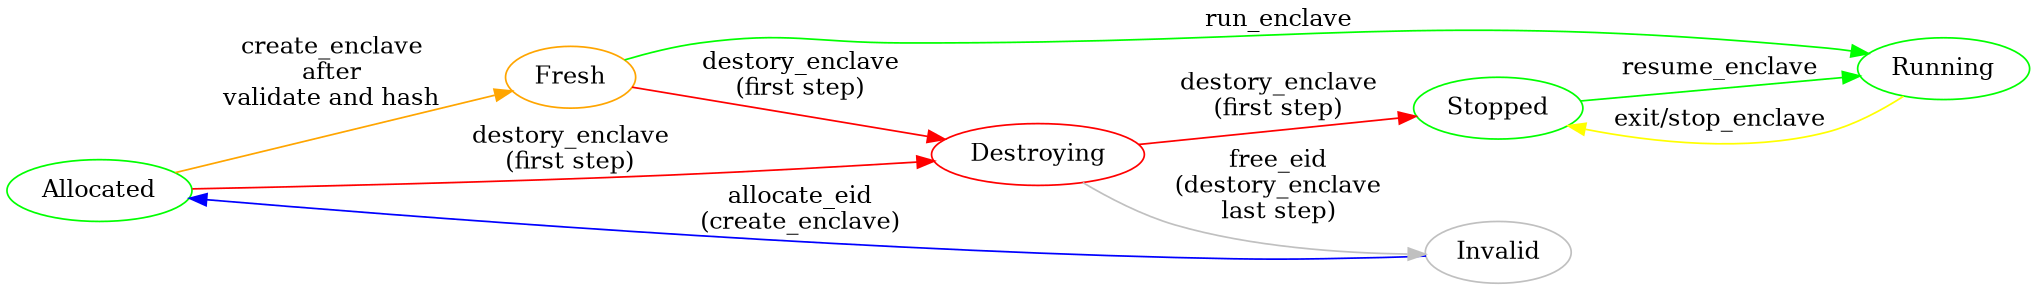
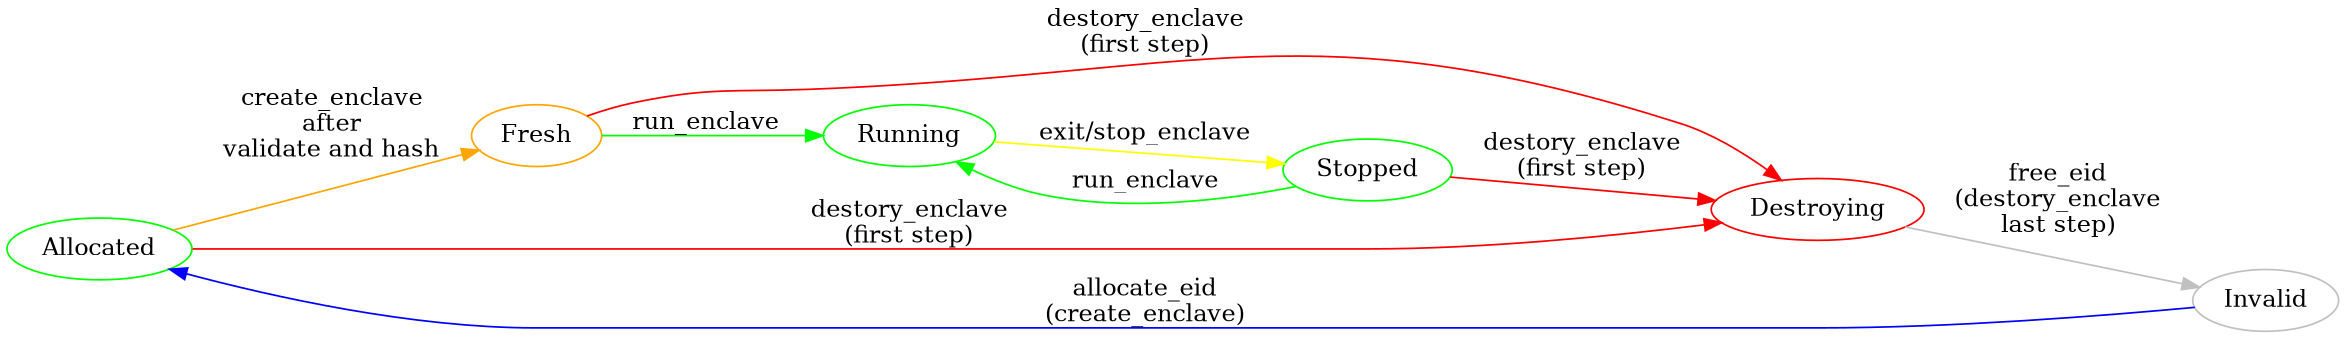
  digraph {
    rankdir=LR
    node [color=green]
    edge [color=red]
    Allocated
    Invalid [color=gray]
    Fresh [color=orange]
    Destroying [color=red]
    Running
    Stopped
    Allocated -> Fresh [color=orange label="create_enclave\nafter\nvalidate and hash"]
    Allocated -> Destroying [label="destory_enclave\n(first step)"]
    Invalid -> Allocated [color=blue label="allocate_eid\n(create_enclave)"]
    Fresh -> Destroying [label="destory_enclave\n(first step)"]
    Fresh -> Running [color=green label=run_enclave]
    Destroying -> Invalid [color=gray label="free_eid\n(destory_enclave\nlast step)"]
    Running -> Stopped [color=yellow label="exit/stop_enclave"]
-   Destroying -> Stopped [label="destory_enclave\n(first step)"]
-   Stopped -> Running [color=green label=resume_enclave]
+   Stopped -> Destroying [label="destory_enclave\n(first step)"]
+   Stopped -> Running [color=green label=run_enclave]
  }
